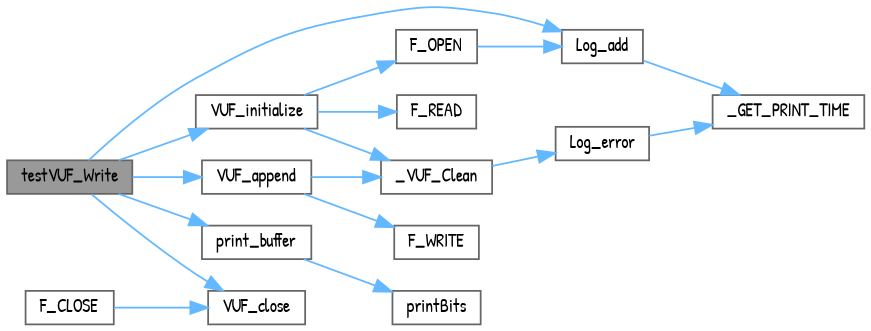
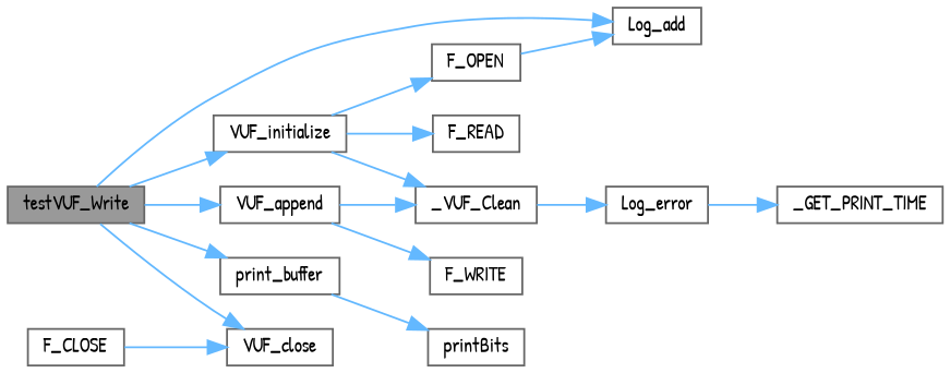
  digraph {
    fontname="Patrick Hand"
    rankdir=LR
    node [color=grey40 fillcolor=white fontname="Patrick Hand" fontsize=10 shape=box style=filled]
    edge [color=steelblue1 fontname="Patrick Hand" fontsize=10 labelfontname=Helvetica labelfontsize=10 style=solid]
    n1 [color=gray40 fillcolor=grey60 fontcolor=black height=0.2 label=testVUF_Write width=0.4]
    n2 [height=0.2 label=Log_add width=0.4]
    n3 [height=0.2 label=print_buffer width=0.4]
    n4 [height=0.2 label=VUF_append width=0.4]
    n5 [height=0.2 label=VUF_close width=0.4]
    n6 [height=0.2 label=VUF_initialize width=0.4]
    n7 [height=0.2 label=_GET_PRINT_TIME width=0.4]
    n8 [height=0.2 label=printBits width=0.4]
    n9 [height=0.2 label=_VUF_Clean width=0.4]
    n10 [height=0.2 label=F_WRITE width=0.4]
    n11 [height=0.2 label=F_OPEN width=0.4]
    n12 [height=0.2 label=F_READ width=0.4]
    n13 [height=0.2 label=Log_error width=0.4]
    n14 [height=0.2 label=F_CLOSE width=0.4]
    n1 -> n2
    n1 -> n3
    n1 -> n4
    n1 -> n5
    n1 -> n6
-   n2 -> n7
    n3 -> n8
    n4 -> n9
    n4 -> n10
    n6 -> n9
    n6 -> n11
    n6 -> n12
    n9 -> n13
    n11 -> n2
    n13 -> n7
    n14 -> n5
  }
